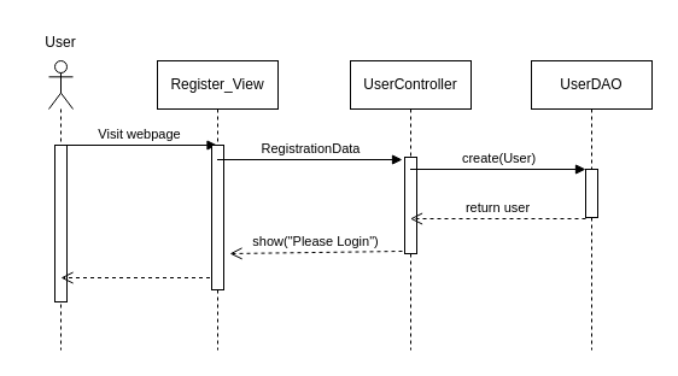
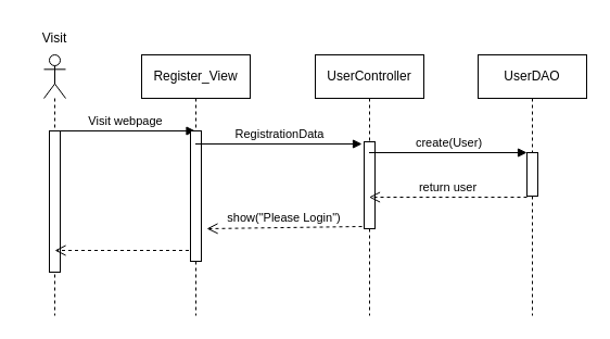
  <mxCell id="0" />
  <mxCell id="1" parent="0" />
  <mxCell id="2" value="" style="shape=umlLifeline;participant=umlActor;perimeter=lifelinePerimeter;whiteSpace=wrap;html=1;container=1;collapsible=0;recursiveResize=0;verticalAlign=top;spacingTop=36;outlineConnect=0;" parent="1" vertex="1"><mxGeometry x="40" y="50" width="20" height="240" as="geometry" /></mxCell>
  <mxCell id="3" value="" style="html=1;points=[];perimeter=orthogonalPerimeter;" parent="2" vertex="1"><mxGeometry x="5" y="70" width="10" height="130" as="geometry" /></mxCell>
  <mxCell id="4" value="Visit webpage" style="html=1;verticalAlign=bottom;endArrow=block;rounded=0;" parent="2" target="6" edge="1"><mxGeometry width="80" relative="1" as="geometry"><mxPoint x="10" y="70" as="sourcePoint" /><mxPoint x="90" y="70" as="targetPoint" /></mxGeometry></mxCell>
  <mxCell id="5" value="" style="html=1;verticalAlign=bottom;endArrow=open;dashed=1;endSize=8;rounded=0;" parent="2" source="6" edge="1"><mxGeometry relative="1" as="geometry"><mxPoint x="90" y="180" as="sourcePoint" /><mxPoint x="10" y="180" as="targetPoint" /></mxGeometry></mxCell>
  <mxCell id="6" value="Register_View" style="shape=umlLifeline;perimeter=lifelinePerimeter;whiteSpace=wrap;html=1;container=1;collapsible=0;recursiveResize=0;outlineConnect=0;" parent="1" vertex="1"><mxGeometry x="130" y="50" width="100" height="240" as="geometry" /></mxCell>
  <mxCell id="7" value="" style="html=1;points=[];perimeter=orthogonalPerimeter;" parent="6" vertex="1"><mxGeometry x="45" y="70" width="10" height="120" as="geometry" /></mxCell>
  <mxCell id="8" value="show(&quot;Please Login&quot;)" style="html=1;verticalAlign=bottom;endArrow=open;dashed=1;endSize=8;rounded=0;exitX=-0.2;exitY=0.975;exitDx=0;exitDy=0;exitPerimeter=0;" parent="6" source="11" edge="1"><mxGeometry relative="1" as="geometry"><mxPoint x="140" y="160" as="sourcePoint" /><mxPoint x="60" y="160" as="targetPoint" /></mxGeometry></mxCell>
  <mxCell id="9" value="UserController" style="shape=umlLifeline;perimeter=lifelinePerimeter;whiteSpace=wrap;html=1;container=1;collapsible=0;recursiveResize=0;outlineConnect=0;" parent="1" vertex="1"><mxGeometry x="290" y="50" width="100" height="240" as="geometry" /></mxCell>
  <mxCell id="10" value="" style="html=1;points=[];perimeter=orthogonalPerimeter;" parent="9" vertex="1"><mxGeometry x="45" y="80" width="10" height="80" as="geometry" /></mxCell>
  <mxCell id="11" value="" style="html=1;points=[];perimeter=orthogonalPerimeter;" parent="9" vertex="1"><mxGeometry x="45" y="80" width="10" height="80" as="geometry" /></mxCell>
  <mxCell id="12" value="UserDAO" style="shape=umlLifeline;perimeter=lifelinePerimeter;whiteSpace=wrap;html=1;container=1;collapsible=0;recursiveResize=0;outlineConnect=0;" parent="1" vertex="1"><mxGeometry x="440" y="50" width="100" height="240" as="geometry" /></mxCell>
  <mxCell id="13" value="" style="html=1;points=[];perimeter=orthogonalPerimeter;" parent="12" vertex="1"><mxGeometry x="45" y="90" width="10" height="40" as="geometry" /></mxCell>
  <mxCell id="14" value="create(User)" style="html=1;verticalAlign=bottom;endArrow=block;rounded=0;" parent="12" source="9" edge="1"><mxGeometry width="80" relative="1" as="geometry"><mxPoint x="-75" y="90" as="sourcePoint" /><mxPoint x="45" y="90" as="targetPoint" /></mxGeometry></mxCell>
  <mxCell id="15" value="RegistrationData" style="html=1;verticalAlign=bottom;endArrow=block;rounded=0;entryX=-0.2;entryY=0.025;entryDx=0;entryDy=0;entryPerimeter=0;" parent="1" source="6" target="10" edge="1"><mxGeometry width="80" relative="1" as="geometry"><mxPoint x="260" y="200" as="sourcePoint" /><mxPoint x="290" y="150" as="targetPoint" /></mxGeometry></mxCell>
  <mxCell id="16" value="return user" style="html=1;verticalAlign=bottom;endArrow=open;dashed=1;endSize=8;rounded=0;exitX=0;exitY=1.025;exitDx=0;exitDy=0;exitPerimeter=0;" parent="1" source="13" target="9" edge="1"><mxGeometry relative="1" as="geometry"><mxPoint x="480" y="250" as="sourcePoint" /><mxPoint x="400" y="250" as="targetPoint" /></mxGeometry></mxCell>
- <mxCell id="17" value="User" style="text;html=1;strokeColor=none;fillColor=none;align=center;verticalAlign=middle;whiteSpace=wrap;rounded=0;" vertex="1" parent="1"><mxGeometry x="20" y="20" width="60" height="30" as="geometry" /></mxCell>
+ <mxCell id="17" value="Visit" style="text;html=1;strokeColor=none;fillColor=none;align=center;verticalAlign=middle;whiteSpace=wrap;rounded=0;" vertex="1" parent="1"><mxGeometry x="20" y="20" width="60" height="30" as="geometry" /></mxCell>
